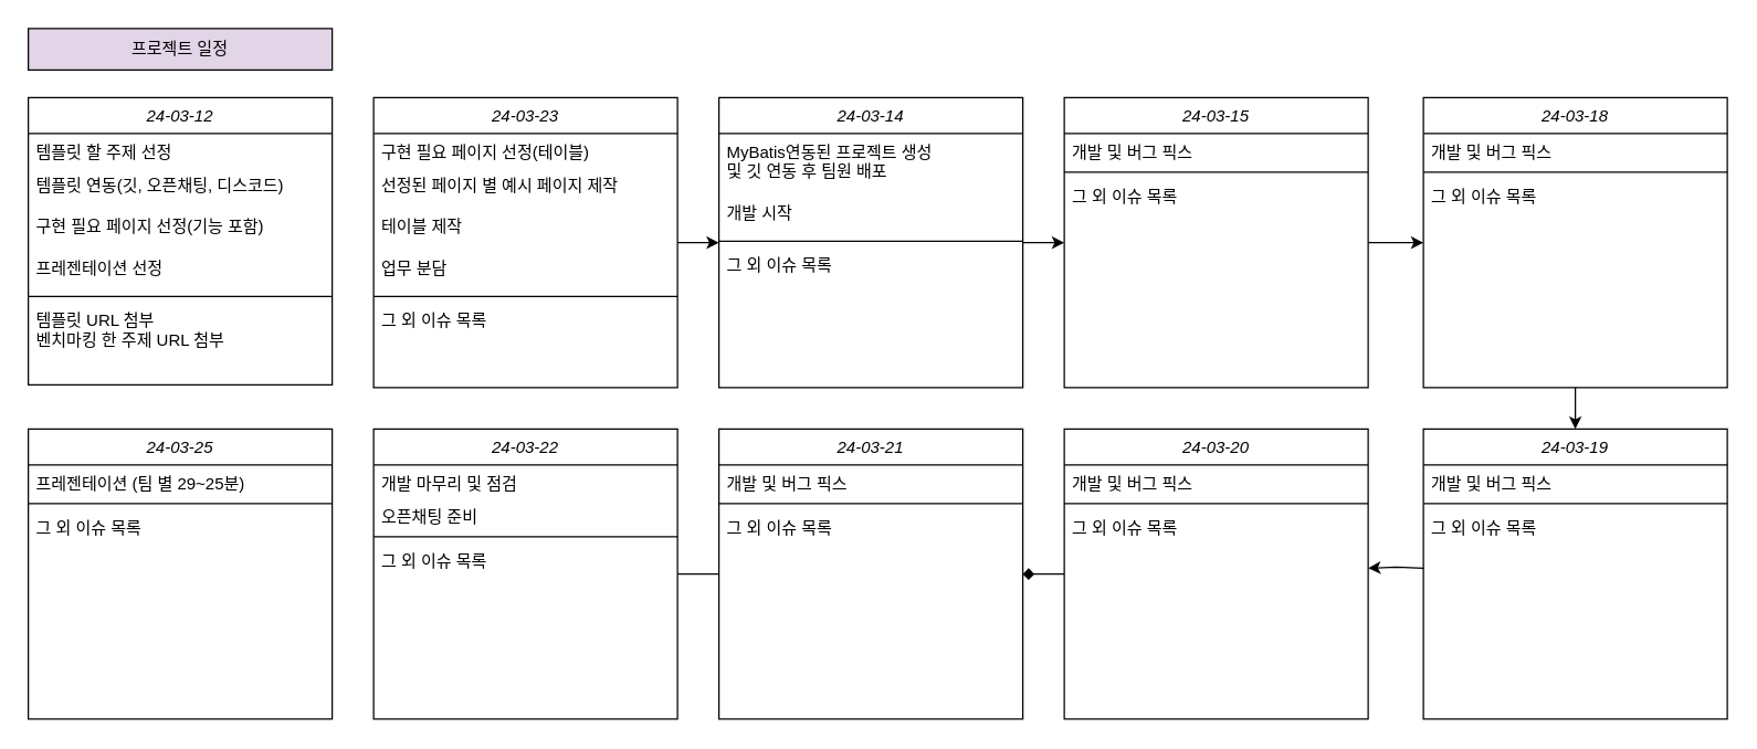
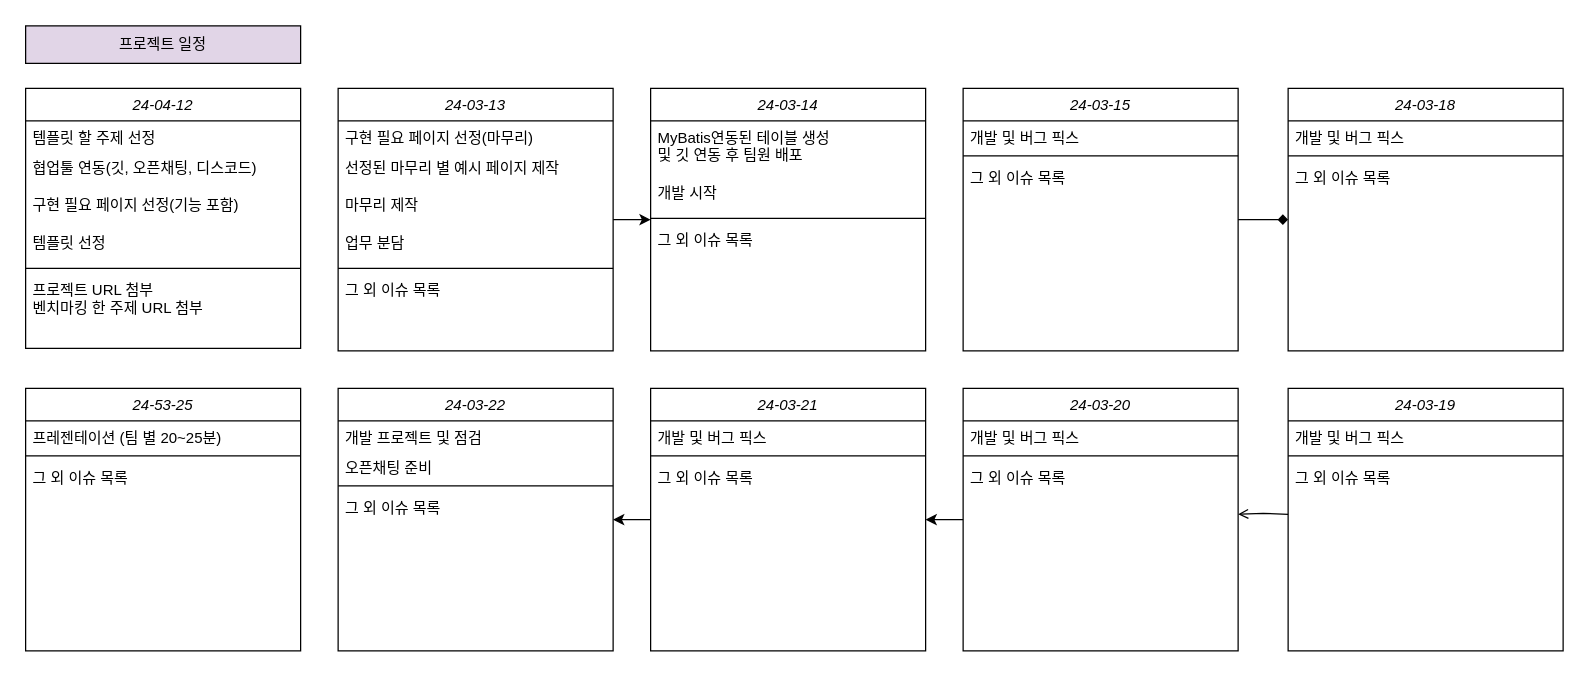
  <mxCell id="0" />
  <mxCell id="1" parent="0" />
- <mxCell id="2" value="24-03-12" style="swimlane;fontStyle=2;align=center;verticalAlign=top;childLayout=stackLayout;horizontal=1;startSize=26;horizontalStack=0;resizeParent=1;resizeLast=0;collapsible=1;marginBottom=0;rounded=0;shadow=0;strokeWidth=1;" parent="1" vertex="1"><mxGeometry x="20" y="70" width="220" height="208" as="geometry"><mxRectangle x="230" y="140" width="160" height="26" as="alternateBounds" /></mxGeometry></mxCell>
+ <mxCell id="2" value="24-04-12" style="swimlane;fontStyle=2;align=center;verticalAlign=top;childLayout=stackLayout;horizontal=1;startSize=26;horizontalStack=0;resizeParent=1;resizeLast=0;collapsible=1;marginBottom=0;rounded=0;shadow=0;strokeWidth=1;" parent="1" vertex="1"><mxGeometry x="20" y="70" width="220" height="208" as="geometry"><mxRectangle x="230" y="140" width="160" height="26" as="alternateBounds" /></mxGeometry></mxCell>
  <mxCell id="3" value="템플릿 할 주제 선정" style="text;align=left;verticalAlign=top;spacingLeft=4;spacingRight=4;overflow=hidden;rotatable=0;points=[[0,0.5],[1,0.5]];portConstraint=eastwest;rounded=0;shadow=0;html=0;" parent="2" vertex="1"><mxGeometry y="26" width="220" height="24" as="geometry" /></mxCell>
- <mxCell id="4" value="템플릿 연동(깃, 오픈채팅, 디스코드)&#10;" style="text;align=left;verticalAlign=top;spacingLeft=4;spacingRight=4;overflow=hidden;rotatable=0;points=[[0,0.5],[1,0.5]];portConstraint=eastwest;rounded=0;shadow=0;html=0;" parent="2" vertex="1"><mxGeometry y="50" width="220" height="30" as="geometry" /></mxCell>
+ <mxCell id="4" value="협업툴 연동(깃, 오픈채팅, 디스코드)&#10;" style="text;align=left;verticalAlign=top;spacingLeft=4;spacingRight=4;overflow=hidden;rotatable=0;points=[[0,0.5],[1,0.5]];portConstraint=eastwest;rounded=0;shadow=0;html=0;" parent="2" vertex="1"><mxGeometry y="50" width="220" height="30" as="geometry" /></mxCell>
  <mxCell id="5" value="구현 필요 페이지 선정(기능 포함)" style="text;align=left;verticalAlign=top;spacingLeft=4;spacingRight=4;overflow=hidden;rotatable=0;points=[[0,0.5],[1,0.5]];portConstraint=eastwest;rounded=0;shadow=0;html=0;" parent="2" vertex="1"><mxGeometry y="80" width="220" height="30" as="geometry" /></mxCell>
- <mxCell id="6" value="프레젠테이션 선정" style="text;align=left;verticalAlign=top;spacingLeft=4;spacingRight=4;overflow=hidden;rotatable=0;points=[[0,0.5],[1,0.5]];portConstraint=eastwest;rounded=0;shadow=0;html=0;" parent="2" vertex="1"><mxGeometry y="110" width="220" height="30" as="geometry" /></mxCell>
+ <mxCell id="6" value="템플릿 선정" style="text;align=left;verticalAlign=top;spacingLeft=4;spacingRight=4;overflow=hidden;rotatable=0;points=[[0,0.5],[1,0.5]];portConstraint=eastwest;rounded=0;shadow=0;html=0;" parent="2" vertex="1"><mxGeometry y="110" width="220" height="30" as="geometry" /></mxCell>
  <mxCell id="7" value="" style="line;html=1;strokeWidth=1;align=left;verticalAlign=middle;spacingTop=-1;spacingLeft=3;spacingRight=3;rotatable=0;labelPosition=right;points=[];portConstraint=eastwest;" parent="2" vertex="1"><mxGeometry y="140" width="220" height="8" as="geometry" /></mxCell>
- <mxCell id="8" value="템플릿 URL 첨부&#10;벤치마킹 한 주제 URL 첨부" style="text;align=left;verticalAlign=top;spacingLeft=4;spacingRight=4;overflow=hidden;rotatable=0;points=[[0,0.5],[1,0.5]];portConstraint=eastwest;rounded=0;shadow=0;html=0;" parent="2" vertex="1"><mxGeometry y="148" width="220" height="60" as="geometry" /></mxCell>
+ <mxCell id="8" value="프로젝트 URL 첨부&#10;벤치마킹 한 주제 URL 첨부" style="text;align=left;verticalAlign=top;spacingLeft=4;spacingRight=4;overflow=hidden;rotatable=0;points=[[0,0.5],[1,0.5]];portConstraint=eastwest;rounded=0;shadow=0;html=0;" parent="2" vertex="1"><mxGeometry y="148" width="220" height="60" as="geometry" /></mxCell>
  <mxCell id="9" value="프로젝트 일정" style="rounded=0;whiteSpace=wrap;html=1;fillColor=#e1d5e7;" parent="1" vertex="1"><mxGeometry x="20" y="20" width="220" height="30" as="geometry" /></mxCell>
- <mxCell id="10" value="24-03-23" style="swimlane;fontStyle=2;align=center;verticalAlign=top;childLayout=stackLayout;horizontal=1;startSize=26;horizontalStack=0;resizeParent=1;resizeLast=0;collapsible=1;marginBottom=0;rounded=0;shadow=0;strokeWidth=1;" parent="1" vertex="1"><mxGeometry x="270" y="70" width="220" height="210" as="geometry"><mxRectangle x="230" y="140" width="160" height="26" as="alternateBounds" /></mxGeometry></mxCell>
- <mxCell id="11" value="구현 필요 페이지 선정(테이블)" style="text;align=left;verticalAlign=top;spacingLeft=4;spacingRight=4;overflow=hidden;rotatable=0;points=[[0,0.5],[1,0.5]];portConstraint=eastwest;rounded=0;shadow=0;html=0;" parent="10" vertex="1"><mxGeometry y="26" width="220" height="24" as="geometry" /></mxCell>
- <mxCell id="12" value="선정된 페이지 별 예시 페이지 제작&#10;" style="text;align=left;verticalAlign=top;spacingLeft=4;spacingRight=4;overflow=hidden;rotatable=0;points=[[0,0.5],[1,0.5]];portConstraint=eastwest;rounded=0;shadow=0;html=0;" parent="10" vertex="1"><mxGeometry y="50" width="220" height="30" as="geometry" /></mxCell>
- <mxCell id="13" value="테이블 제작" style="text;align=left;verticalAlign=top;spacingLeft=4;spacingRight=4;overflow=hidden;rotatable=0;points=[[0,0.5],[1,0.5]];portConstraint=eastwest;rounded=0;shadow=0;html=0;" parent="10" vertex="1"><mxGeometry y="80" width="220" height="30" as="geometry" /></mxCell>
+ <mxCell id="10" value="24-03-13" style="swimlane;fontStyle=2;align=center;verticalAlign=top;childLayout=stackLayout;horizontal=1;startSize=26;horizontalStack=0;resizeParent=1;resizeLast=0;collapsible=1;marginBottom=0;rounded=0;shadow=0;strokeWidth=1;" parent="1" vertex="1"><mxGeometry x="270" y="70" width="220" height="210" as="geometry"><mxRectangle x="230" y="140" width="160" height="26" as="alternateBounds" /></mxGeometry></mxCell>
+ <mxCell id="11" value="구현 필요 페이지 선정(마무리)" style="text;align=left;verticalAlign=top;spacingLeft=4;spacingRight=4;overflow=hidden;rotatable=0;points=[[0,0.5],[1,0.5]];portConstraint=eastwest;rounded=0;shadow=0;html=0;" parent="10" vertex="1"><mxGeometry y="26" width="220" height="24" as="geometry" /></mxCell>
+ <mxCell id="12" value="선정된 마무리 별 예시 페이지 제작&#10;" style="text;align=left;verticalAlign=top;spacingLeft=4;spacingRight=4;overflow=hidden;rotatable=0;points=[[0,0.5],[1,0.5]];portConstraint=eastwest;rounded=0;shadow=0;html=0;" parent="10" vertex="1"><mxGeometry y="50" width="220" height="30" as="geometry" /></mxCell>
+ <mxCell id="13" value="마무리 제작" style="text;align=left;verticalAlign=top;spacingLeft=4;spacingRight=4;overflow=hidden;rotatable=0;points=[[0,0.5],[1,0.5]];portConstraint=eastwest;rounded=0;shadow=0;html=0;" parent="10" vertex="1"><mxGeometry y="80" width="220" height="30" as="geometry" /></mxCell>
  <mxCell id="14" value="업무 분담" style="text;align=left;verticalAlign=top;spacingLeft=4;spacingRight=4;overflow=hidden;rotatable=0;points=[[0,0.5],[1,0.5]];portConstraint=eastwest;rounded=0;shadow=0;html=0;" parent="10" vertex="1"><mxGeometry y="110" width="220" height="30" as="geometry" /></mxCell>
  <mxCell id="15" value="" style="line;html=1;strokeWidth=1;align=left;verticalAlign=middle;spacingTop=-1;spacingLeft=3;spacingRight=3;rotatable=0;labelPosition=right;points=[];portConstraint=eastwest;" parent="10" vertex="1"><mxGeometry y="140" width="220" height="8" as="geometry" /></mxCell>
  <mxCell id="16" value="그 외 이슈 목록" style="text;align=left;verticalAlign=top;spacingLeft=4;spacingRight=4;overflow=hidden;rotatable=0;points=[[0,0.5],[1,0.5]];portConstraint=eastwest;rounded=0;shadow=0;html=0;" parent="10" vertex="1"><mxGeometry y="148" width="220" height="62" as="geometry" /></mxCell>
  <mxCell id="17" value="24-03-14" style="swimlane;fontStyle=2;align=center;verticalAlign=top;childLayout=stackLayout;horizontal=1;startSize=26;horizontalStack=0;resizeParent=1;resizeLast=0;collapsible=1;marginBottom=0;rounded=0;shadow=0;strokeWidth=1;" parent="1" vertex="1"><mxGeometry x="520" y="70" width="220" height="210" as="geometry"><mxRectangle x="230" y="140" width="160" height="26" as="alternateBounds" /></mxGeometry></mxCell>
- <mxCell id="18" value="MyBatis연동된 프로젝트 생성 &#10;및 깃 연동 후 팀원 배포" style="text;align=left;verticalAlign=top;spacingLeft=4;spacingRight=4;overflow=hidden;rotatable=0;points=[[0,0.5],[1,0.5]];portConstraint=eastwest;rounded=0;shadow=0;html=0;" parent="17" vertex="1"><mxGeometry y="26" width="220" height="44" as="geometry" /></mxCell>
+ <mxCell id="18" value="MyBatis연동된 테이블 생성 &#10;및 깃 연동 후 팀원 배포" style="text;align=left;verticalAlign=top;spacingLeft=4;spacingRight=4;overflow=hidden;rotatable=0;points=[[0,0.5],[1,0.5]];portConstraint=eastwest;rounded=0;shadow=0;html=0;" parent="17" vertex="1"><mxGeometry y="26" width="220" height="44" as="geometry" /></mxCell>
  <mxCell id="19" value="개발 시작" style="text;align=left;verticalAlign=top;spacingLeft=4;spacingRight=4;overflow=hidden;rotatable=0;points=[[0,0.5],[1,0.5]];portConstraint=eastwest;rounded=0;shadow=0;html=0;" parent="17" vertex="1"><mxGeometry y="70" width="220" height="30" as="geometry" /></mxCell>
  <mxCell id="20" value="" style="line;html=1;strokeWidth=1;align=left;verticalAlign=middle;spacingTop=-1;spacingLeft=3;spacingRight=3;rotatable=0;labelPosition=right;points=[];portConstraint=eastwest;" parent="17" vertex="1"><mxGeometry y="100" width="220" height="8" as="geometry" /></mxCell>
  <mxCell id="21" value="그 외 이슈 목록" style="text;align=left;verticalAlign=top;spacingLeft=4;spacingRight=4;overflow=hidden;rotatable=0;points=[[0,0.5],[1,0.5]];portConstraint=eastwest;rounded=0;shadow=0;html=0;" vertex="1" parent="17"><mxGeometry y="108" width="220" height="102" as="geometry" /></mxCell>
  <mxCell id="22" value="24-03-15" style="swimlane;fontStyle=2;align=center;verticalAlign=top;childLayout=stackLayout;horizontal=1;startSize=26;horizontalStack=0;resizeParent=1;resizeLast=0;collapsible=1;marginBottom=0;rounded=0;shadow=0;strokeWidth=1;" parent="1" vertex="1"><mxGeometry x="770" y="70" width="220" height="210" as="geometry"><mxRectangle x="230" y="140" width="160" height="26" as="alternateBounds" /></mxGeometry></mxCell>
  <mxCell id="23" value="개발 및 버그 픽스" style="text;align=left;verticalAlign=top;spacingLeft=4;spacingRight=4;overflow=hidden;rotatable=0;points=[[0,0.5],[1,0.5]];portConstraint=eastwest;rounded=0;shadow=0;html=0;" parent="22" vertex="1"><mxGeometry y="26" width="220" height="24" as="geometry" /></mxCell>
  <mxCell id="24" value="" style="line;html=1;strokeWidth=1;align=left;verticalAlign=middle;spacingTop=-1;spacingLeft=3;spacingRight=3;rotatable=0;labelPosition=right;points=[];portConstraint=eastwest;" parent="22" vertex="1"><mxGeometry y="50" width="220" height="8" as="geometry" /></mxCell>
  <mxCell id="25" value="그 외 이슈 목록" style="text;align=left;verticalAlign=top;spacingLeft=4;spacingRight=4;overflow=hidden;rotatable=0;points=[[0,0.5],[1,0.5]];portConstraint=eastwest;rounded=0;shadow=0;html=0;" vertex="1" parent="22"><mxGeometry y="58" width="220" height="102" as="geometry" /></mxCell>
  <mxCell id="26" value="24-03-18" style="swimlane;fontStyle=2;align=center;verticalAlign=top;childLayout=stackLayout;horizontal=1;startSize=26;horizontalStack=0;resizeParent=1;resizeLast=0;collapsible=1;marginBottom=0;rounded=0;shadow=0;strokeWidth=1;" vertex="1" parent="1"><mxGeometry x="1030" y="70" width="220" height="210" as="geometry"><mxRectangle x="230" y="140" width="160" height="26" as="alternateBounds" /></mxGeometry></mxCell>
  <mxCell id="27" value="개발 및 버그 픽스" style="text;align=left;verticalAlign=top;spacingLeft=4;spacingRight=4;overflow=hidden;rotatable=0;points=[[0,0.5],[1,0.5]];portConstraint=eastwest;rounded=0;shadow=0;html=0;" vertex="1" parent="26"><mxGeometry y="26" width="220" height="24" as="geometry" /></mxCell>
  <mxCell id="28" value="" style="line;html=1;strokeWidth=1;align=left;verticalAlign=middle;spacingTop=-1;spacingLeft=3;spacingRight=3;rotatable=0;labelPosition=right;points=[];portConstraint=eastwest;" vertex="1" parent="26"><mxGeometry y="50" width="220" height="8" as="geometry" /></mxCell>
  <mxCell id="29" value="그 외 이슈 목록" style="text;align=left;verticalAlign=top;spacingLeft=4;spacingRight=4;overflow=hidden;rotatable=0;points=[[0,0.5],[1,0.5]];portConstraint=eastwest;rounded=0;shadow=0;html=0;" vertex="1" parent="26"><mxGeometry y="58" width="220" height="102" as="geometry" /></mxCell>
  <mxCell id="30" value="24-03-19" style="swimlane;fontStyle=2;align=center;verticalAlign=top;childLayout=stackLayout;horizontal=1;startSize=26;horizontalStack=0;resizeParent=1;resizeLast=0;collapsible=1;marginBottom=0;rounded=0;shadow=0;strokeWidth=1;" vertex="1" parent="1"><mxGeometry x="1030" y="310" width="220" height="210" as="geometry"><mxRectangle x="230" y="140" width="160" height="26" as="alternateBounds" /></mxGeometry></mxCell>
  <mxCell id="31" value="개발 및 버그 픽스" style="text;align=left;verticalAlign=top;spacingLeft=4;spacingRight=4;overflow=hidden;rotatable=0;points=[[0,0.5],[1,0.5]];portConstraint=eastwest;rounded=0;shadow=0;html=0;" vertex="1" parent="30"><mxGeometry y="26" width="220" height="24" as="geometry" /></mxCell>
  <mxCell id="32" value="" style="line;html=1;strokeWidth=1;align=left;verticalAlign=middle;spacingTop=-1;spacingLeft=3;spacingRight=3;rotatable=0;labelPosition=right;points=[];portConstraint=eastwest;" vertex="1" parent="30"><mxGeometry y="50" width="220" height="8" as="geometry" /></mxCell>
  <mxCell id="33" value="그 외 이슈 목록" style="text;align=left;verticalAlign=top;spacingLeft=4;spacingRight=4;overflow=hidden;rotatable=0;points=[[0,0.5],[1,0.5]];portConstraint=eastwest;rounded=0;shadow=0;html=0;" vertex="1" parent="30"><mxGeometry y="58" width="220" height="102" as="geometry" /></mxCell>
  <mxCell id="34" value="24-03-20" style="swimlane;fontStyle=2;align=center;verticalAlign=top;childLayout=stackLayout;horizontal=1;startSize=26;horizontalStack=0;resizeParent=1;resizeLast=0;collapsible=1;marginBottom=0;rounded=0;shadow=0;strokeWidth=1;" vertex="1" parent="1"><mxGeometry x="770" y="310" width="220" height="210" as="geometry"><mxRectangle x="230" y="140" width="160" height="26" as="alternateBounds" /></mxGeometry></mxCell>
  <mxCell id="35" value="개발 및 버그 픽스" style="text;align=left;verticalAlign=top;spacingLeft=4;spacingRight=4;overflow=hidden;rotatable=0;points=[[0,0.5],[1,0.5]];portConstraint=eastwest;rounded=0;shadow=0;html=0;" vertex="1" parent="34"><mxGeometry y="26" width="220" height="24" as="geometry" /></mxCell>
  <mxCell id="36" value="" style="line;html=1;strokeWidth=1;align=left;verticalAlign=middle;spacingTop=-1;spacingLeft=3;spacingRight=3;rotatable=0;labelPosition=right;points=[];portConstraint=eastwest;" vertex="1" parent="34"><mxGeometry y="50" width="220" height="8" as="geometry" /></mxCell>
  <mxCell id="37" value="그 외 이슈 목록" style="text;align=left;verticalAlign=top;spacingLeft=4;spacingRight=4;overflow=hidden;rotatable=0;points=[[0,0.5],[1,0.5]];portConstraint=eastwest;rounded=0;shadow=0;html=0;" vertex="1" parent="34"><mxGeometry y="58" width="220" height="102" as="geometry" /></mxCell>
  <mxCell id="38" value="24-03-21" style="swimlane;fontStyle=2;align=center;verticalAlign=top;childLayout=stackLayout;horizontal=1;startSize=26;horizontalStack=0;resizeParent=1;resizeLast=0;collapsible=1;marginBottom=0;rounded=0;shadow=0;strokeWidth=1;" vertex="1" parent="1"><mxGeometry x="520" y="310" width="220" height="210" as="geometry"><mxRectangle x="230" y="140" width="160" height="26" as="alternateBounds" /></mxGeometry></mxCell>
  <mxCell id="39" value="개발 및 버그 픽스" style="text;align=left;verticalAlign=top;spacingLeft=4;spacingRight=4;overflow=hidden;rotatable=0;points=[[0,0.5],[1,0.5]];portConstraint=eastwest;rounded=0;shadow=0;html=0;" vertex="1" parent="38"><mxGeometry y="26" width="220" height="24" as="geometry" /></mxCell>
  <mxCell id="40" value="" style="line;html=1;strokeWidth=1;align=left;verticalAlign=middle;spacingTop=-1;spacingLeft=3;spacingRight=3;rotatable=0;labelPosition=right;points=[];portConstraint=eastwest;" vertex="1" parent="38"><mxGeometry y="50" width="220" height="8" as="geometry" /></mxCell>
  <mxCell id="41" value="그 외 이슈 목록" style="text;align=left;verticalAlign=top;spacingLeft=4;spacingRight=4;overflow=hidden;rotatable=0;points=[[0,0.5],[1,0.5]];portConstraint=eastwest;rounded=0;shadow=0;html=0;" vertex="1" parent="38"><mxGeometry y="58" width="220" height="102" as="geometry" /></mxCell>
  <mxCell id="42" value="24-03-22" style="swimlane;fontStyle=2;align=center;verticalAlign=top;childLayout=stackLayout;horizontal=1;startSize=26;horizontalStack=0;resizeParent=1;resizeLast=0;collapsible=1;marginBottom=0;rounded=0;shadow=0;strokeWidth=1;" vertex="1" parent="1"><mxGeometry x="270" y="310" width="220" height="210" as="geometry"><mxRectangle x="230" y="140" width="160" height="26" as="alternateBounds" /></mxGeometry></mxCell>
- <mxCell id="43" value="개발 마무리 및 점검" style="text;align=left;verticalAlign=top;spacingLeft=4;spacingRight=4;overflow=hidden;rotatable=0;points=[[0,0.5],[1,0.5]];portConstraint=eastwest;rounded=0;shadow=0;html=0;" vertex="1" parent="42"><mxGeometry y="26" width="220" height="24" as="geometry" /></mxCell>
+ <mxCell id="43" value="개발 프로젝트 및 점검" style="text;align=left;verticalAlign=top;spacingLeft=4;spacingRight=4;overflow=hidden;rotatable=0;points=[[0,0.5],[1,0.5]];portConstraint=eastwest;rounded=0;shadow=0;html=0;" vertex="1" parent="42"><mxGeometry y="26" width="220" height="24" as="geometry" /></mxCell>
  <mxCell id="44" value="오픈채팅 준비" style="text;align=left;verticalAlign=top;spacingLeft=4;spacingRight=4;overflow=hidden;rotatable=0;points=[[0,0.5],[1,0.5]];portConstraint=eastwest;rounded=0;shadow=0;html=0;" vertex="1" parent="42"><mxGeometry y="50" width="220" height="24" as="geometry" /></mxCell>
  <mxCell id="45" value="" style="line;html=1;strokeWidth=1;align=left;verticalAlign=middle;spacingTop=-1;spacingLeft=3;spacingRight=3;rotatable=0;labelPosition=right;points=[];portConstraint=eastwest;" vertex="1" parent="42"><mxGeometry y="74" width="220" height="8" as="geometry" /></mxCell>
  <mxCell id="46" value="그 외 이슈 목록" style="text;align=left;verticalAlign=top;spacingLeft=4;spacingRight=4;overflow=hidden;rotatable=0;points=[[0,0.5],[1,0.5]];portConstraint=eastwest;rounded=0;shadow=0;html=0;" vertex="1" parent="42"><mxGeometry y="82" width="220" height="102" as="geometry" /></mxCell>
- <mxCell id="47" value="24-03-25" style="swimlane;fontStyle=2;align=center;verticalAlign=top;childLayout=stackLayout;horizontal=1;startSize=26;horizontalStack=0;resizeParent=1;resizeLast=0;collapsible=1;marginBottom=0;rounded=0;shadow=0;strokeWidth=1;" vertex="1" parent="1"><mxGeometry x="20" y="310" width="220" height="210" as="geometry"><mxRectangle x="230" y="140" width="160" height="26" as="alternateBounds" /></mxGeometry></mxCell>
- <mxCell id="48" value="프레젠테이션 (팀 별 29~25분)" style="text;align=left;verticalAlign=top;spacingLeft=4;spacingRight=4;overflow=hidden;rotatable=0;points=[[0,0.5],[1,0.5]];portConstraint=eastwest;rounded=0;shadow=0;html=0;" vertex="1" parent="47"><mxGeometry y="26" width="220" height="24" as="geometry" /></mxCell>
+ <mxCell id="47" value="24-53-25" style="swimlane;fontStyle=2;align=center;verticalAlign=top;childLayout=stackLayout;horizontal=1;startSize=26;horizontalStack=0;resizeParent=1;resizeLast=0;collapsible=1;marginBottom=0;rounded=0;shadow=0;strokeWidth=1;" vertex="1" parent="1"><mxGeometry x="20" y="310" width="220" height="210" as="geometry"><mxRectangle x="230" y="140" width="160" height="26" as="alternateBounds" /></mxGeometry></mxCell>
+ <mxCell id="48" value="프레젠테이션 (팀 별 20~25분)" style="text;align=left;verticalAlign=top;spacingLeft=4;spacingRight=4;overflow=hidden;rotatable=0;points=[[0,0.5],[1,0.5]];portConstraint=eastwest;rounded=0;shadow=0;html=0;" vertex="1" parent="47"><mxGeometry y="26" width="220" height="24" as="geometry" /></mxCell>
  <mxCell id="49" value="" style="line;html=1;strokeWidth=1;align=left;verticalAlign=middle;spacingTop=-1;spacingLeft=3;spacingRight=3;rotatable=0;labelPosition=right;points=[];portConstraint=eastwest;" vertex="1" parent="47"><mxGeometry y="50" width="220" height="8" as="geometry" /></mxCell>
  <mxCell id="50" value="그 외 이슈 목록" style="text;align=left;verticalAlign=top;spacingLeft=4;spacingRight=4;overflow=hidden;rotatable=0;points=[[0,0.5],[1,0.5]];portConstraint=eastwest;rounded=0;shadow=0;html=0;" vertex="1" parent="47"><mxGeometry y="58" width="220" height="102" as="geometry" /></mxCell>
  <mxCell id="51" value="" style="endArrow=classic;html=1;rounded=0;" edge="1" parent="1" source="10" target="17"><mxGeometry width="50" height="50" relative="1" as="geometry"><mxPoint x="250" y="184.44" as="sourcePoint" /><mxPoint x="280" y="184.56" as="targetPoint" /></mxGeometry></mxCell>
- <mxCell id="52" value="" style="endArrow=classic;html=1;rounded=0;" edge="1" parent="1" source="17" target="22"><mxGeometry width="50" height="50" relative="1" as="geometry"><mxPoint x="500" y="185" as="sourcePoint" /><mxPoint x="530" y="185" as="targetPoint" /></mxGeometry></mxCell>
- <mxCell id="53" value="" style="endArrow=classic;html=1;rounded=0;" edge="1" parent="1" source="22" target="26"><mxGeometry width="50" height="50" relative="1" as="geometry"><mxPoint x="750" y="185" as="sourcePoint" /><mxPoint x="780" y="185" as="targetPoint" /></mxGeometry></mxCell>
- <mxCell id="54" value="" style="endArrow=classic;html=1;rounded=0;" edge="1" parent="1" source="26" target="30"><mxGeometry width="50" height="50" relative="1" as="geometry"><mxPoint x="1000" y="185" as="sourcePoint" /><mxPoint x="1040" y="185" as="targetPoint" /></mxGeometry></mxCell>
- <mxCell id="55" value="" style="endArrow=classic;html=1;rounded=0;" edge="1" parent="1" source="30" target="34"><mxGeometry width="50" height="50" relative="1" as="geometry"><mxPoint x="1150" y="290" as="sourcePoint" /><mxPoint x="1150" y="320" as="targetPoint" /><Array as="points"><mxPoint x="1010" y="410" /></Array></mxGeometry></mxCell>
- <mxCell id="56" value="" style="endArrow=diamond;html=1;rounded=0;" edge="1" parent="1" source="34" target="38"><mxGeometry width="50" height="50" relative="1" as="geometry"><mxPoint x="750" y="185" as="sourcePoint" /><mxPoint x="780" y="185" as="targetPoint" /></mxGeometry></mxCell>
- <mxCell id="57" value="" style="endArrow=none;html=1;rounded=0;" edge="1" parent="1" source="38" target="42"><mxGeometry width="50" height="50" relative="1" as="geometry"><mxPoint x="780" y="425" as="sourcePoint" /><mxPoint x="750" y="425" as="targetPoint" /></mxGeometry></mxCell>
+ <mxCell id="53" value="" style="endArrow=diamond;html=1;rounded=0;" edge="1" parent="1" source="22" target="26"><mxGeometry width="50" height="50" relative="1" as="geometry"><mxPoint x="750" y="185" as="sourcePoint" /><mxPoint x="780" y="185" as="targetPoint" /></mxGeometry></mxCell>
+ <mxCell id="55" value="" style="endArrow=open;html=1;rounded=0;" edge="1" parent="1" source="30" target="34"><mxGeometry width="50" height="50" relative="1" as="geometry"><mxPoint x="1150" y="290" as="sourcePoint" /><mxPoint x="1150" y="320" as="targetPoint" /><Array as="points"><mxPoint x="1010" y="410" /></Array></mxGeometry></mxCell>
+ <mxCell id="56" value="" style="endArrow=classic;html=1;rounded=0;" edge="1" parent="1" source="34" target="38"><mxGeometry width="50" height="50" relative="1" as="geometry"><mxPoint x="750" y="185" as="sourcePoint" /><mxPoint x="780" y="185" as="targetPoint" /></mxGeometry></mxCell>
+ <mxCell id="57" value="" style="endArrow=classic;html=1;rounded=0;" edge="1" parent="1" source="38" target="42"><mxGeometry width="50" height="50" relative="1" as="geometry"><mxPoint x="780" y="425" as="sourcePoint" /><mxPoint x="750" y="425" as="targetPoint" /></mxGeometry></mxCell>
